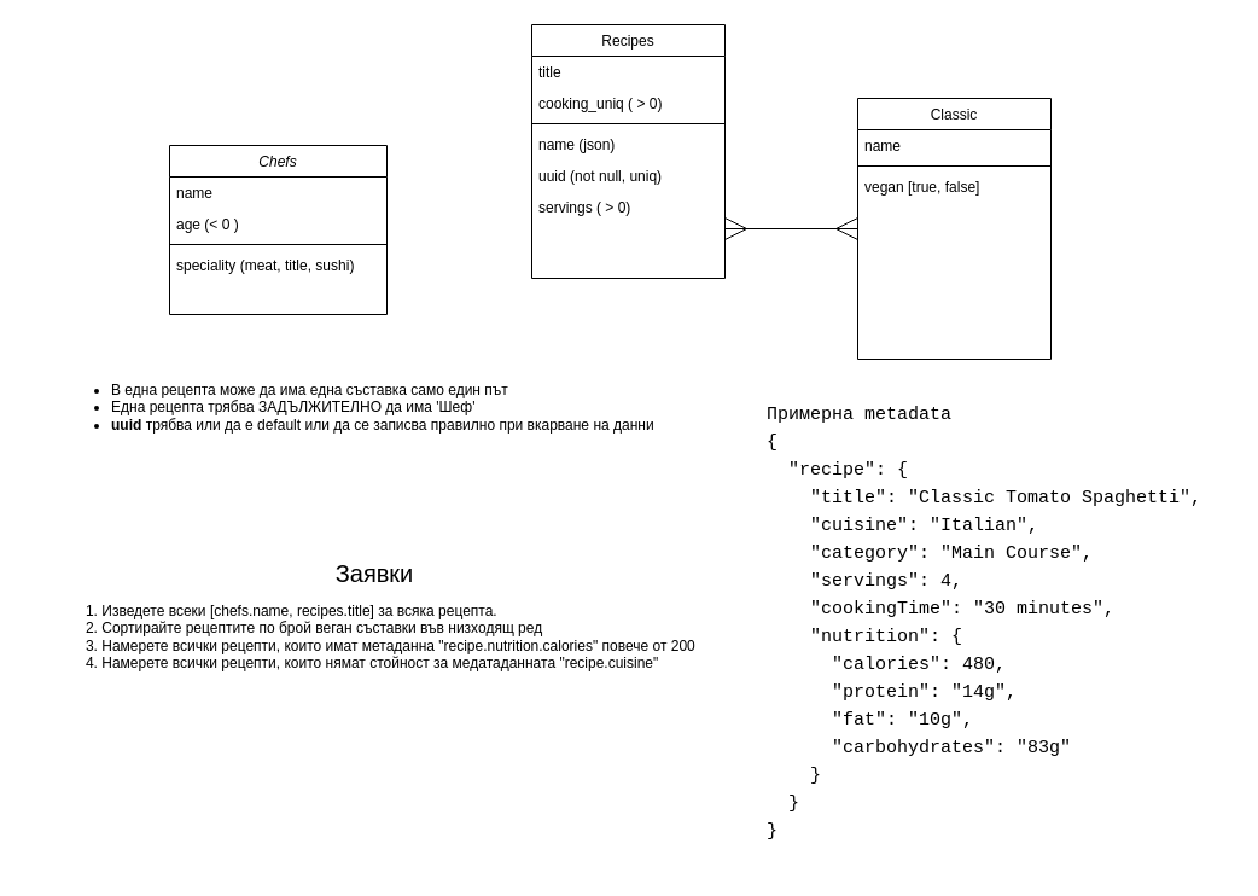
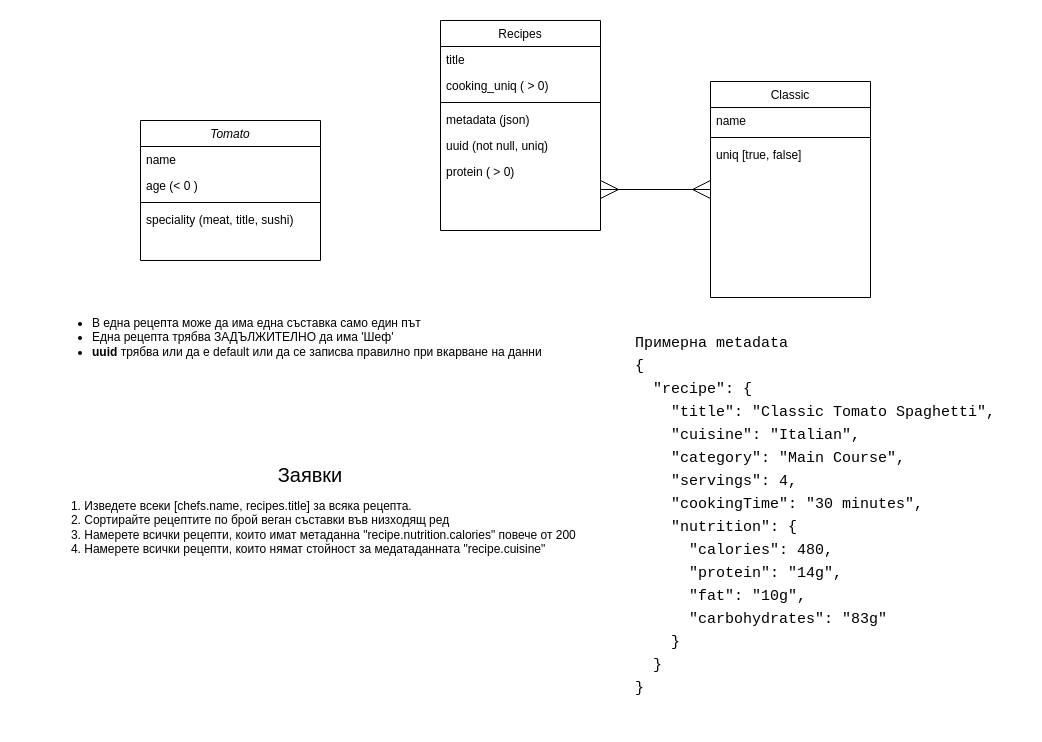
  <mxCell id="0" />
  <mxCell id="1" parent="0" />
- <mxCell id="2" value="Chefs" style="swimlane;fontStyle=2;align=center;verticalAlign=top;childLayout=stackLayout;horizontal=1;startSize=26;horizontalStack=0;resizeParent=1;resizeLast=0;collapsible=1;marginBottom=0;rounded=0;shadow=0;strokeWidth=1;" parent="1" vertex="1"><mxGeometry x="140" y="120" width="180" height="140" as="geometry"><mxRectangle x="230" y="140" width="160" height="26" as="alternateBounds" /></mxGeometry></mxCell>
+ <mxCell id="2" value="Tomato" style="swimlane;fontStyle=2;align=center;verticalAlign=top;childLayout=stackLayout;horizontal=1;startSize=26;horizontalStack=0;resizeParent=1;resizeLast=0;collapsible=1;marginBottom=0;rounded=0;shadow=0;strokeWidth=1;" parent="1" vertex="1"><mxGeometry x="140" y="120" width="180" height="140" as="geometry"><mxRectangle x="230" y="140" width="160" height="26" as="alternateBounds" /></mxGeometry></mxCell>
  <mxCell id="3" value="name" style="text;align=left;verticalAlign=top;spacingLeft=4;spacingRight=4;overflow=hidden;rotatable=0;points=[[0,0.5],[1,0.5]];portConstraint=eastwest;" parent="2" vertex="1"><mxGeometry y="26" width="180" height="26" as="geometry" /></mxCell>
  <mxCell id="4" value="age (&lt; 0 )" style="text;align=left;verticalAlign=top;spacingLeft=4;spacingRight=4;overflow=hidden;rotatable=0;points=[[0,0.5],[1,0.5]];portConstraint=eastwest;rounded=0;shadow=0;html=0;" parent="2" vertex="1"><mxGeometry y="52" width="180" height="26" as="geometry" /></mxCell>
  <mxCell id="5" value="" style="line;html=1;strokeWidth=1;align=left;verticalAlign=middle;spacingTop=-1;spacingLeft=3;spacingRight=3;rotatable=0;labelPosition=right;points=[];portConstraint=eastwest;" parent="2" vertex="1"><mxGeometry y="78" width="180" height="8" as="geometry" /></mxCell>
  <mxCell id="6" value="speciality (meat, title, sushi)" style="text;align=left;verticalAlign=top;spacingLeft=4;spacingRight=4;overflow=hidden;rotatable=0;points=[[0,0.5],[1,0.5]];portConstraint=eastwest;rounded=0;shadow=0;html=0;" vertex="1" parent="2"><mxGeometry y="86" width="180" height="26" as="geometry" /></mxCell>
  <mxCell id="7" value="Recipes" style="swimlane;fontStyle=0;align=center;verticalAlign=top;childLayout=stackLayout;horizontal=1;startSize=26;horizontalStack=0;resizeParent=1;resizeLast=0;collapsible=1;marginBottom=0;rounded=0;shadow=0;strokeWidth=1;" parent="1" vertex="1"><mxGeometry x="440" y="20" width="160" height="210" as="geometry"><mxRectangle x="550" y="140" width="160" height="26" as="alternateBounds" /></mxGeometry></mxCell>
  <mxCell id="8" value="title" style="text;align=left;verticalAlign=top;spacingLeft=4;spacingRight=4;overflow=hidden;rotatable=0;points=[[0,0.5],[1,0.5]];portConstraint=eastwest;" parent="7" vertex="1"><mxGeometry y="26" width="160" height="26" as="geometry" /></mxCell>
  <mxCell id="9" value="cooking_uniq ( &gt; 0)" style="text;align=left;verticalAlign=top;spacingLeft=4;spacingRight=4;overflow=hidden;rotatable=0;points=[[0,0.5],[1,0.5]];portConstraint=eastwest;rounded=0;shadow=0;html=0;" parent="7" vertex="1"><mxGeometry y="52" width="160" height="26" as="geometry" /></mxCell>
  <mxCell id="10" value="" style="line;html=1;strokeWidth=1;align=left;verticalAlign=middle;spacingTop=-1;spacingLeft=3;spacingRight=3;rotatable=0;labelPosition=right;points=[];portConstraint=eastwest;" parent="7" vertex="1"><mxGeometry y="78" width="160" height="8" as="geometry" /></mxCell>
- <mxCell id="11" value="name (json)" style="text;align=left;verticalAlign=top;spacingLeft=4;spacingRight=4;overflow=hidden;rotatable=0;points=[[0,0.5],[1,0.5]];portConstraint=eastwest;rounded=0;shadow=0;html=0;" vertex="1" parent="7"><mxGeometry y="86" width="160" height="26" as="geometry" /></mxCell>
+ <mxCell id="11" value="metadata (json)" style="text;align=left;verticalAlign=top;spacingLeft=4;spacingRight=4;overflow=hidden;rotatable=0;points=[[0,0.5],[1,0.5]];portConstraint=eastwest;rounded=0;shadow=0;html=0;" vertex="1" parent="7"><mxGeometry y="86" width="160" height="26" as="geometry" /></mxCell>
  <mxCell id="12" value="uuid (not null, uniq)" style="text;align=left;verticalAlign=top;spacingLeft=4;spacingRight=4;overflow=hidden;rotatable=0;points=[[0,0.5],[1,0.5]];portConstraint=eastwest;rounded=0;shadow=0;html=0;" vertex="1" parent="7"><mxGeometry y="112" width="160" height="26" as="geometry" /></mxCell>
- <mxCell id="13" value="servings ( &gt; 0)" style="text;align=left;verticalAlign=top;spacingLeft=4;spacingRight=4;overflow=hidden;rotatable=0;points=[[0,0.5],[1,0.5]];portConstraint=eastwest;rounded=0;shadow=0;html=0;" vertex="1" parent="7"><mxGeometry y="138" width="160" height="26" as="geometry" /></mxCell>
+ <mxCell id="13" value="protein ( &gt; 0)" style="text;align=left;verticalAlign=top;spacingLeft=4;spacingRight=4;overflow=hidden;rotatable=0;points=[[0,0.5],[1,0.5]];portConstraint=eastwest;rounded=0;shadow=0;html=0;" vertex="1" parent="7"><mxGeometry y="138" width="160" height="26" as="geometry" /></mxCell>
  <mxCell id="14" style="edgeStyle=orthogonalEdgeStyle;rounded=0;orthogonalLoop=1;jettySize=auto;html=1;endSize=16;startSize=16;endArrow=ERmany;endFill=0;startArrow=ERmany;startFill=0;" edge="1" parent="1" source="15"><mxGeometry relative="1" as="geometry"><mxPoint x="600" y="189" as="targetPoint" /></mxGeometry></mxCell>
  <mxCell id="15" value="Classic" style="swimlane;fontStyle=0;align=center;verticalAlign=top;childLayout=stackLayout;horizontal=1;startSize=26;horizontalStack=0;resizeParent=1;resizeLast=0;collapsible=1;marginBottom=0;rounded=0;shadow=0;strokeWidth=1;" vertex="1" parent="1"><mxGeometry x="710" y="81" width="160" height="216" as="geometry"><mxRectangle x="550" y="140" width="160" height="26" as="alternateBounds" /></mxGeometry></mxCell>
  <mxCell id="16" value="name" style="text;align=left;verticalAlign=top;spacingLeft=4;spacingRight=4;overflow=hidden;rotatable=0;points=[[0,0.5],[1,0.5]];portConstraint=eastwest;" vertex="1" parent="15"><mxGeometry y="26" width="160" height="26" as="geometry" /></mxCell>
  <mxCell id="17" value="" style="line;html=1;strokeWidth=1;align=left;verticalAlign=middle;spacingTop=-1;spacingLeft=3;spacingRight=3;rotatable=0;labelPosition=right;points=[];portConstraint=eastwest;" vertex="1" parent="15"><mxGeometry y="52" width="160" height="8" as="geometry" /></mxCell>
- <mxCell id="18" value="vegan [true, false]" style="text;align=left;verticalAlign=top;spacingLeft=4;spacingRight=4;overflow=hidden;rotatable=0;points=[[0,0.5],[1,0.5]];portConstraint=eastwest;" vertex="1" parent="15"><mxGeometry y="60" width="160" height="26" as="geometry" /></mxCell>
+ <mxCell id="18" value="uniq [true, false]" style="text;align=left;verticalAlign=top;spacingLeft=4;spacingRight=4;overflow=hidden;rotatable=0;points=[[0,0.5],[1,0.5]];portConstraint=eastwest;" vertex="1" parent="15"><mxGeometry y="60" width="160" height="26" as="geometry" /></mxCell>
  <mxCell id="19" value="&lt;ul&gt;&lt;li&gt;В една рецепта може да има една съставка само един път&lt;br&gt;&lt;/li&gt;&lt;li&gt;Една рецепта трябва ЗАДЪЛЖИТЕЛНО да има 'Шеф'&lt;br&gt;&lt;/li&gt;&lt;li&gt;&lt;b&gt;uuid&lt;/b&gt; трябва или да е default или да се записва правилно при вкарване на данни&amp;nbsp;&lt;br&gt;&lt;/li&gt;&lt;/ul&gt;" style="text;html=1;align=left;verticalAlign=middle;whiteSpace=wrap;rounded=0;" vertex="1" parent="1"><mxGeometry x="50" y="297" width="530" height="80" as="geometry" /></mxCell>
  <mxCell id="20" value="&lt;div style=&quot;text-align: start; font-family: Menlo, Monaco, &amp;quot;Courier New&amp;quot;, monospace; font-size: 15px; line-height: 23px; white-space: pre;&quot;&gt;&lt;div&gt;Примерна metadata&lt;/div&gt;&lt;div&gt;{&lt;/div&gt;&lt;div&gt;  &quot;recipe&quot;: {&lt;/div&gt;&lt;div&gt;    &quot;title&quot;: &quot;Classic Tomato Spaghetti&quot;,&lt;/div&gt;&lt;div&gt;    &quot;cuisine&quot;: &quot;Italian&quot;,&lt;/div&gt;&lt;div&gt;    &quot;category&quot;: &quot;Main Course&quot;,&lt;/div&gt;&lt;div&gt;    &quot;servings&quot;: 4,&lt;/div&gt;&lt;div&gt;    &quot;cookingTime&quot;: &quot;30 minutes&quot;,&lt;/div&gt;&lt;div&gt;    &quot;nutrition&quot;: {&lt;/div&gt;&lt;div&gt;      &quot;calories&quot;: 480,&lt;/div&gt;&lt;div&gt;      &quot;protein&quot;: &quot;14g&quot;,&lt;/div&gt;&lt;div&gt;      &quot;fat&quot;: &quot;10g&quot;,&lt;/div&gt;&lt;div&gt;      &quot;carbohydrates&quot;: &quot;83g&quot;&lt;/div&gt;&lt;div&gt;    }&lt;/div&gt;&lt;div&gt;  }&lt;/div&gt;&lt;div&gt;}&lt;/div&gt;&lt;/div&gt;" style="text;html=1;align=center;verticalAlign=middle;whiteSpace=wrap;rounded=0;" vertex="1" parent="1"><mxGeometry x="610" y="310" width="410" height="410" as="geometry" /></mxCell>
  <mxCell id="21" value="&lt;font style=&quot;font-size: 20px;&quot;&gt;Заявки&lt;/font&gt;&lt;div style=&quot;text-align: left;&quot;&gt;&lt;ol&gt;&lt;li&gt;Изведете всеки [chefs.name, recipes.title] за всяка рецепта.&lt;br&gt;&lt;/li&gt;&lt;li&gt;Сортирайте рецептите по брой веган съставки във низходящ ред&lt;br&gt;&lt;/li&gt;&lt;li&gt;Намерете всички рецепти, които имат метаданна &quot;recipe.nutrition.calories&quot; повече от 200&lt;br&gt;&lt;/li&gt;&lt;li&gt;Намерете всички рецепти, които нямат стойност за медатаданната &quot;recipe.cuisine&quot;&lt;br&gt;&lt;/li&gt;&lt;/ol&gt;&lt;/div&gt;" style="text;html=1;align=center;verticalAlign=middle;whiteSpace=wrap;rounded=0;" vertex="1" parent="1"><mxGeometry x="20" y="445" width="580" height="140" as="geometry" /></mxCell>
